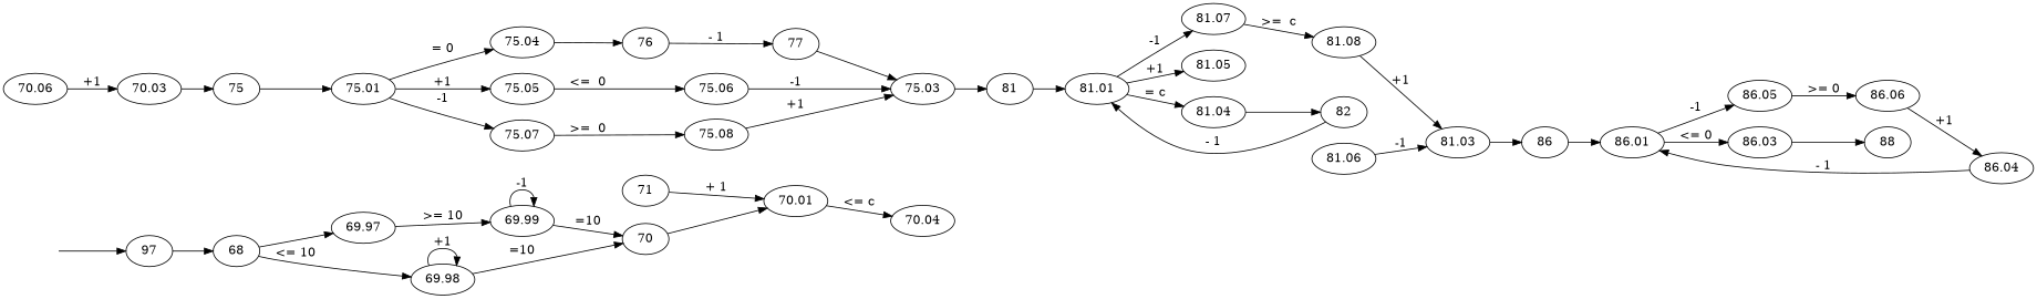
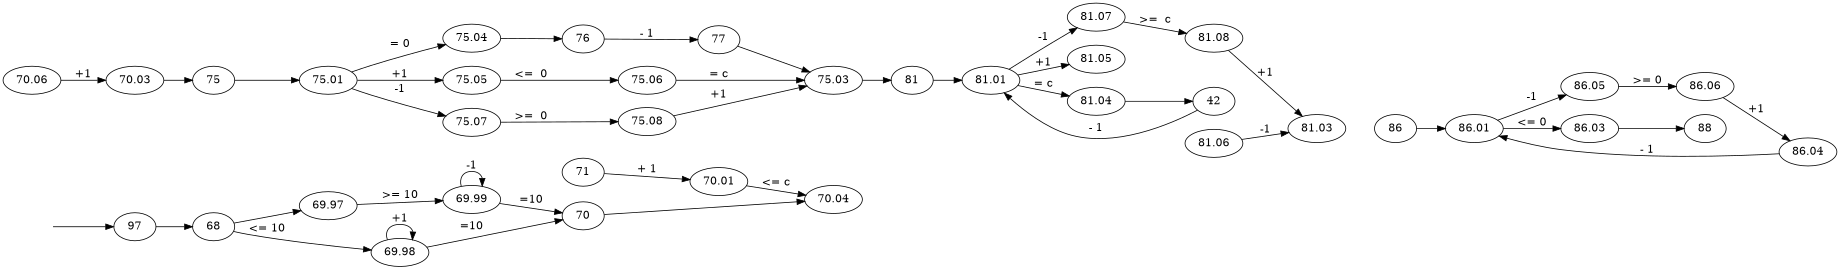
  digraph {
    rankdir=LR
    n1 [label=97]
    n2 [label=68]
    n3 [label=69.97]
    n4 [label=69.98]
    n5 [label=69.99]
    n6 [label=70]
    n7 [label=70.01]
    n8 [label=70.04]
    n9 [label=71]
    n10 [label=70.06]
    n11 [label=70.03]
    n12 [label=75]
    n13 [label=75.01]
    n14 [label=75.04]
    n15 [label=75.05]
    n16 [label=75.07]
    n17 [label=76]
    n18 [label=75.06]
    n19 [label=75.08]
    n20 [label=77]
    n21 [label=75.03]
    n22 [label=81]
    n23 [label=81.01]
    n24 [label=81.04]
    n25 [label=81.05]
    n26 [label=81.07]
-   n27 [label=82]
+   n27 [label=42]
    n28 [label=81.08]
    n29 [label=81.06]
    n30 [label=81.03]
    n31 [label=86]
    n32 [label=86.01]
    n33 [label=86.05]
    n34 [label=86.03]
    n35 [label=86.06]
    n36 [label=88]
    n37 [label=86.04]
    Qi [style=invis]
    n1 -> n2
    n2 -> n3
    n2 -> n4 [label="<= 10"]
    n3 -> n5 [label=">= 10"]
    n4 -> n4 [label="+1"]
    n4 -> n6 [label="=10"]
    n5 -> n5 [label=-1]
    n5 -> n6 [label="=10"]
-   n6 -> n7
+   n6 -> n8
    n7 -> n8 [label="<= c"]
    n9 -> n7 [label="+ 1"]
    n10 -> n11 [label="+1"]
    n11 -> n12
    n12 -> n13
    n13 -> n14 [label="= 0"]
    n13 -> n15 [label="+1"]
    n13 -> n16 [label=-1]
    n14 -> n17
    n15 -> n18 [label="<=  0"]
    n16 -> n19 [label=">=  0"]
    n17 -> n20 [label="- 1"]
-   n18 -> n21 [label=-1]
+   n18 -> n21 [label="= c"]
    n19 -> n21 [label="+1"]
    n20 -> n21
    n21 -> n22
    n22 -> n23
    n23 -> n24 [label="= c"]
    n23 -> n25 [label="+1"]
    n23 -> n26 [label=-1]
    n24 -> n27
    n26 -> n28 [label=">=  c"]
    n27 -> n23 [label="- 1"]
    n28 -> n30 [label="+1"]
    n29 -> n30 [label=-1]
-   n30 -> n31
    n31 -> n32
    n32 -> n33 [label=-1]
    n32 -> n34 [label="<= 0"]
    n33 -> n35 [label=">= 0"]
    n34 -> n36
    n35 -> n37 [label="+1"]
    n37 -> n32 [label="- 1"]
    Qi -> n1
  }
